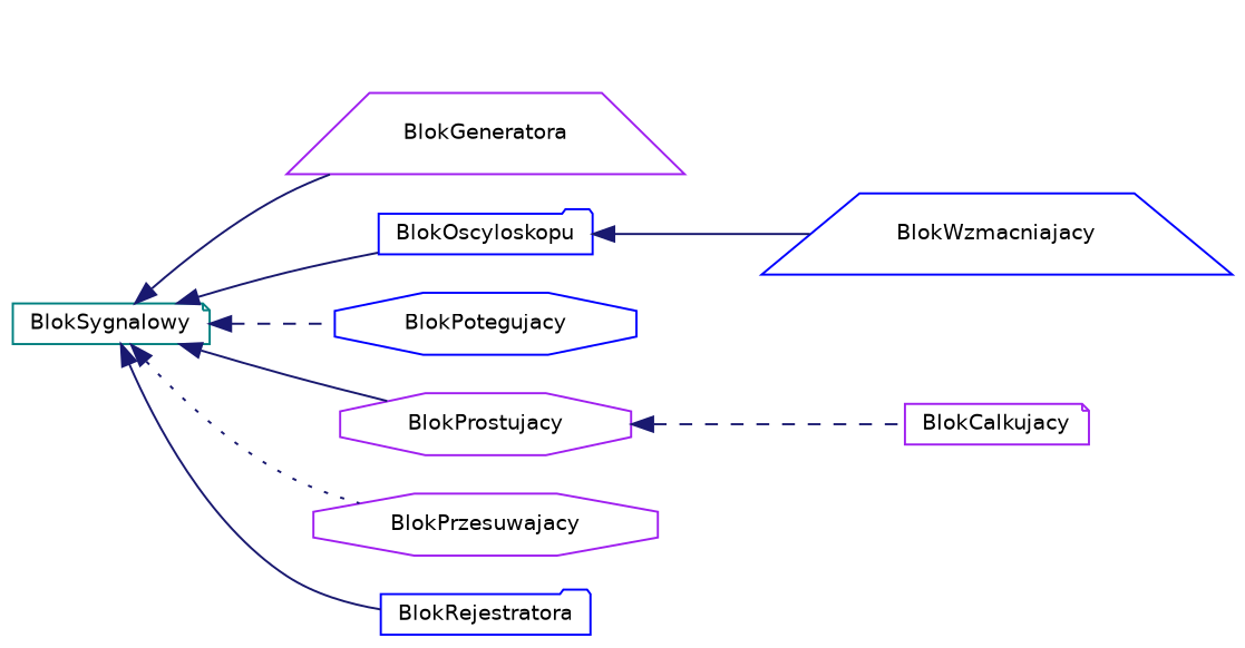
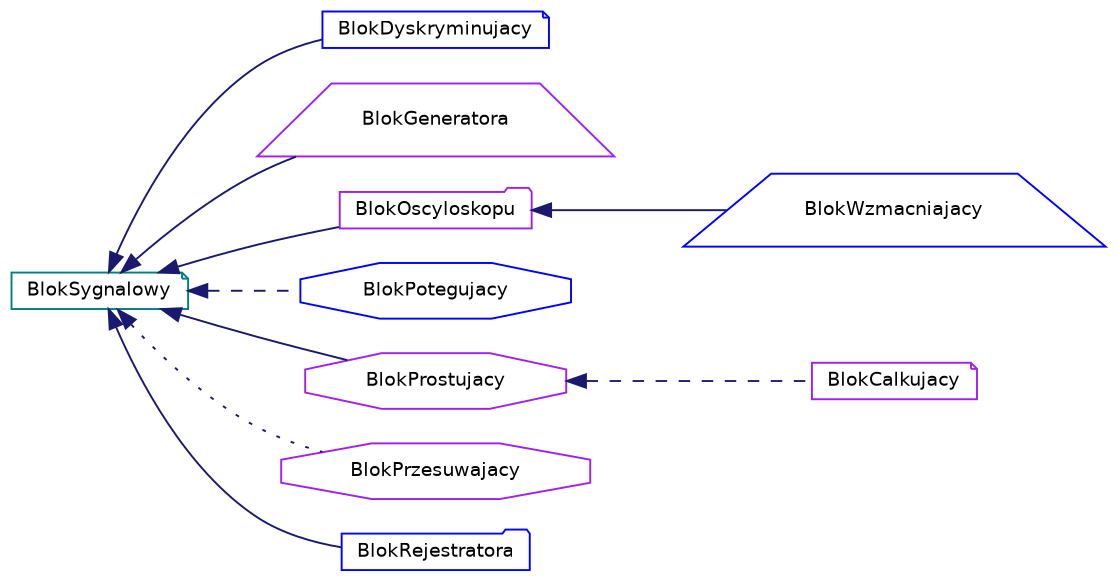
  digraph {
    rankdir=LR
    node [color=blue fillcolor=white fontname=Helvetica fontsize=10 shape=note style=filled]
    edge [color=midnightblue dir=back fontname=Helvetica fontsize=10 labelfontname=Helvetica labelfontsize=10 style=solid]
    n1 [color=teal height=0.2 label=BlokSygnalowy width=0.4]
+   n2 [height=0.2 label=BlokDyskryminujacy width=0.4]
    n3 [color=purple height=0.2 label=BlokGeneratora shape=trapezium width=0.4]
-   n4 [height=0.2 label=BlokOscyloskopu shape=folder width=0.4]
+   n4 [color=purple height=0.2 label=BlokOscyloskopu shape=folder width=0.4]
    n5 [height=0.2 label=BlokPotegujacy shape=octagon width=0.4]
    n6 [color=purple height=0.2 label=BlokProstujacy shape=octagon width=0.4]
    n7 [color=purple height=0.2 label=BlokPrzesuwajacy shape=octagon width=0.4]
    n8 [height=0.2 label=BlokRejestratora shape=folder width=0.4]
    n9 [color=purple height=0.2 label=BlokCalkujacy width=0.4]
    n10 [height=0.2 label=BlokWzmacniajacy shape=trapezium width=0.4]
+   n1 -> n2
    n1 -> n3
    n1 -> n4
    n1 -> n5 [style=dashed]
    n1 -> n6
    n1 -> n7 [style=dotted]
    n1 -> n8
    n4 -> n10
    n6 -> n9 [style=dashed]
  }
